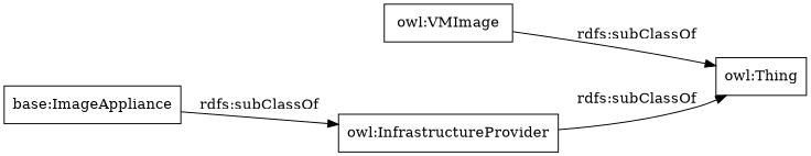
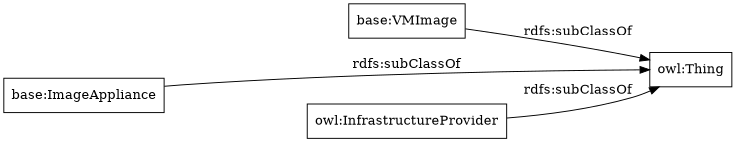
  digraph {
    rankdir=LR
    node [color=black shape=rectangle]
-   "base:VMImage" [label="owl:VMImage"]
+   "base:VMImage"
    "owl:Thing"
    n3 [label="owl:InfrastructureProvider"]
    "base:ImageAppliance"
    "base:VMImage" -> "owl:Thing" [label="rdfs:subClassOf"]
    n3 -> "owl:Thing" [label="rdfs:subClassOf"]
-   "base:ImageAppliance" -> n3 [label="rdfs:subClassOf"]
+   "base:ImageAppliance" -> "owl:Thing" [label="rdfs:subClassOf"]
  }
